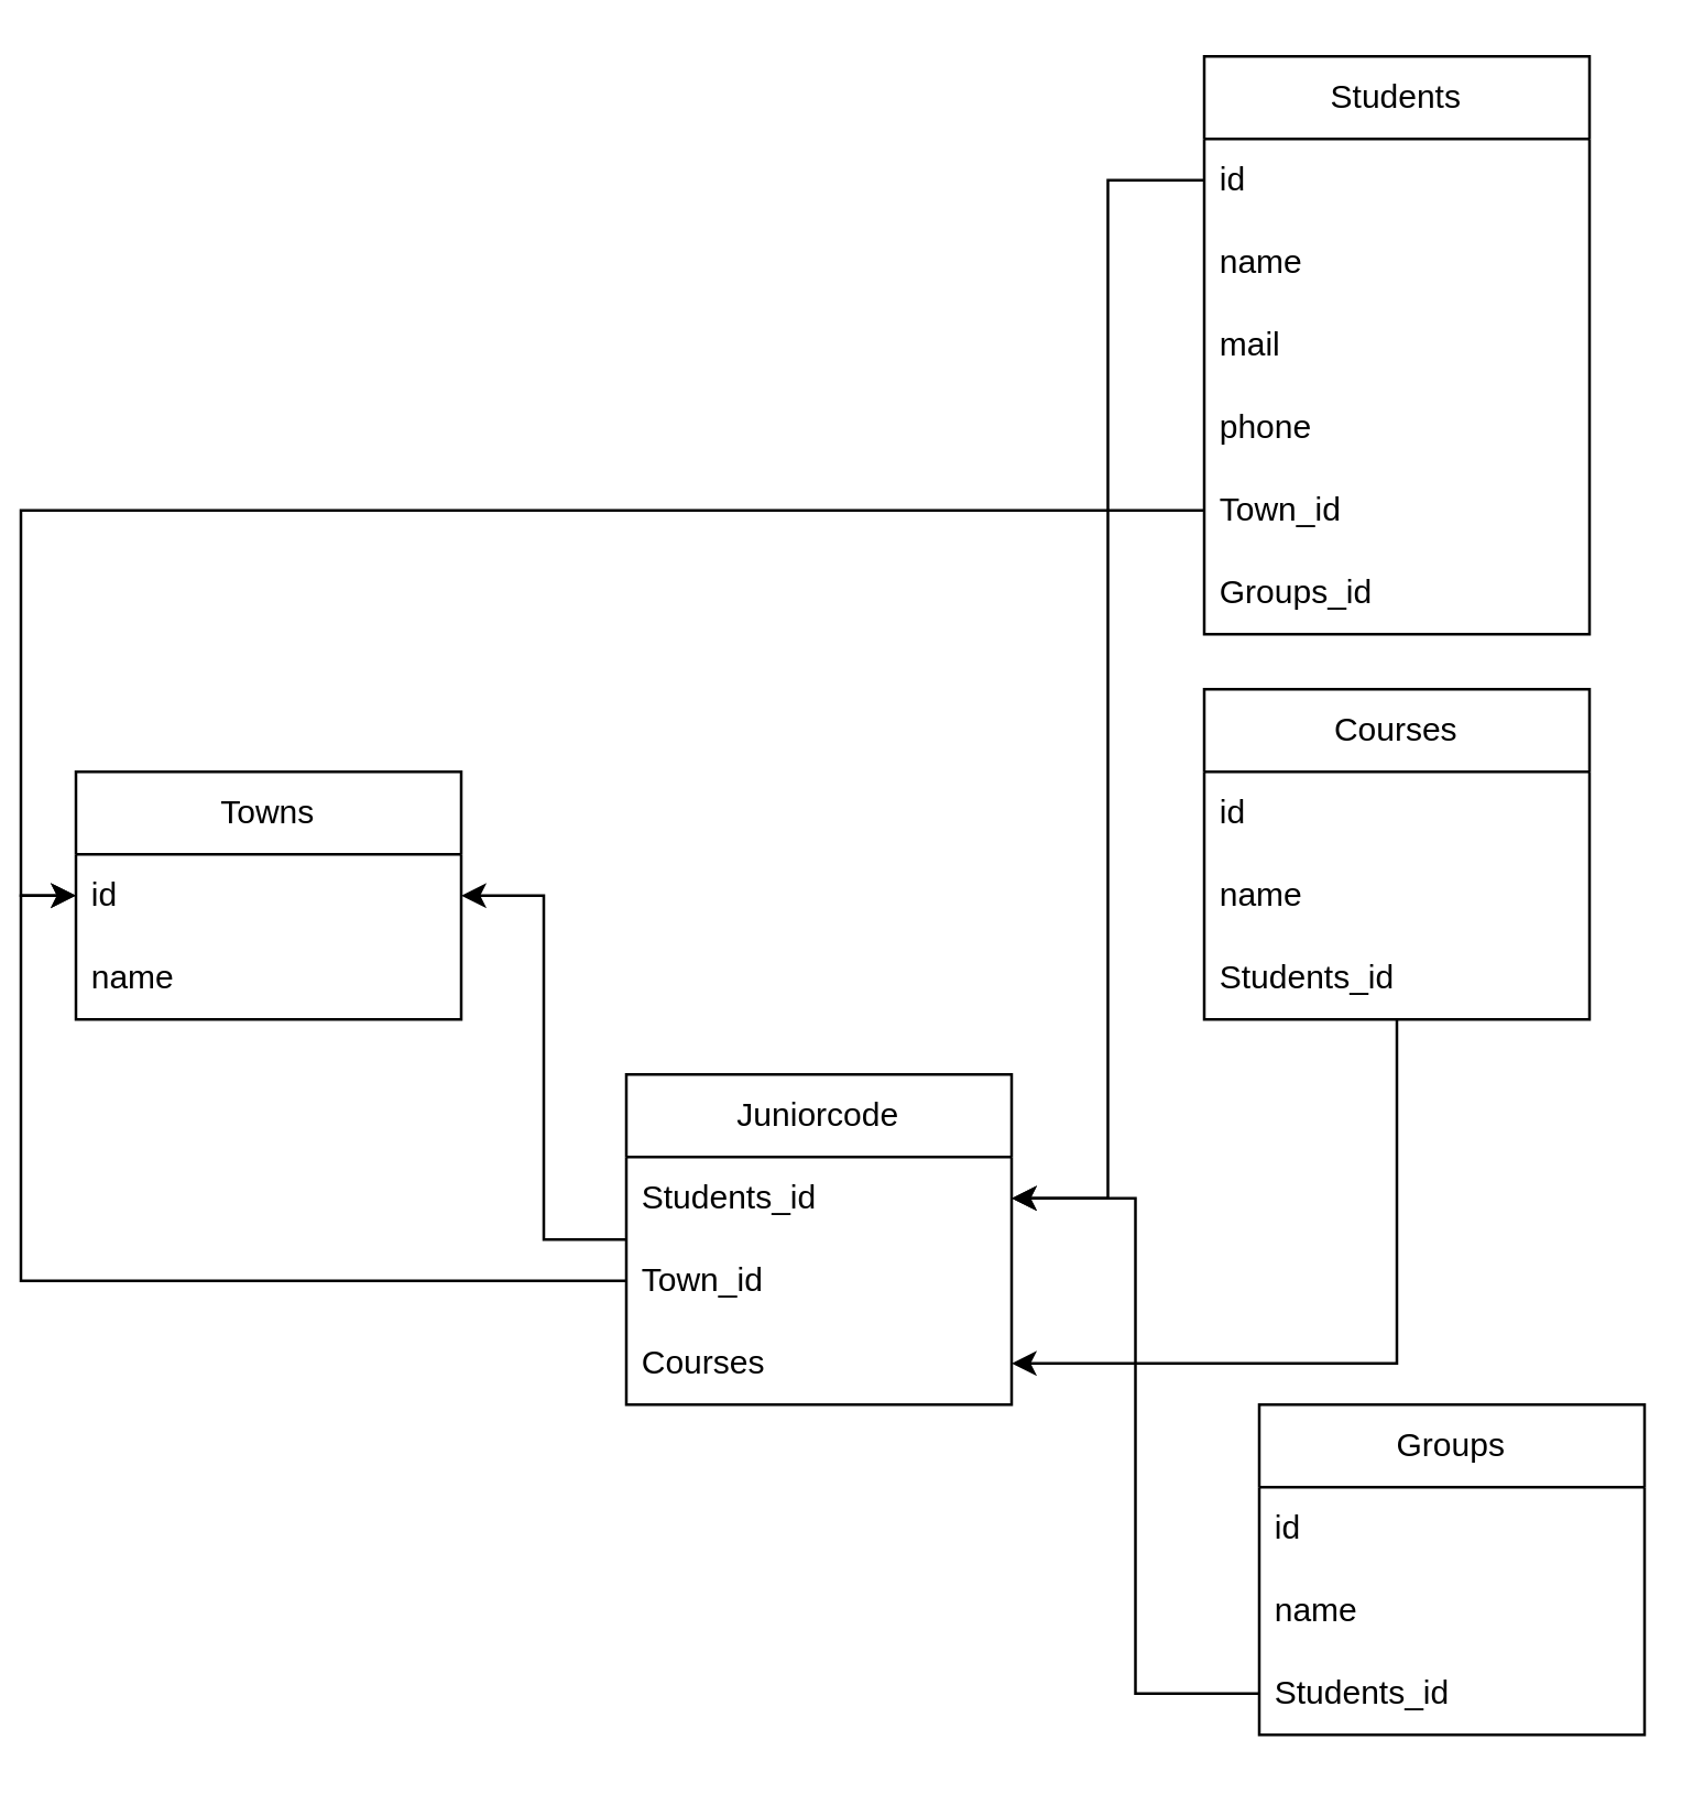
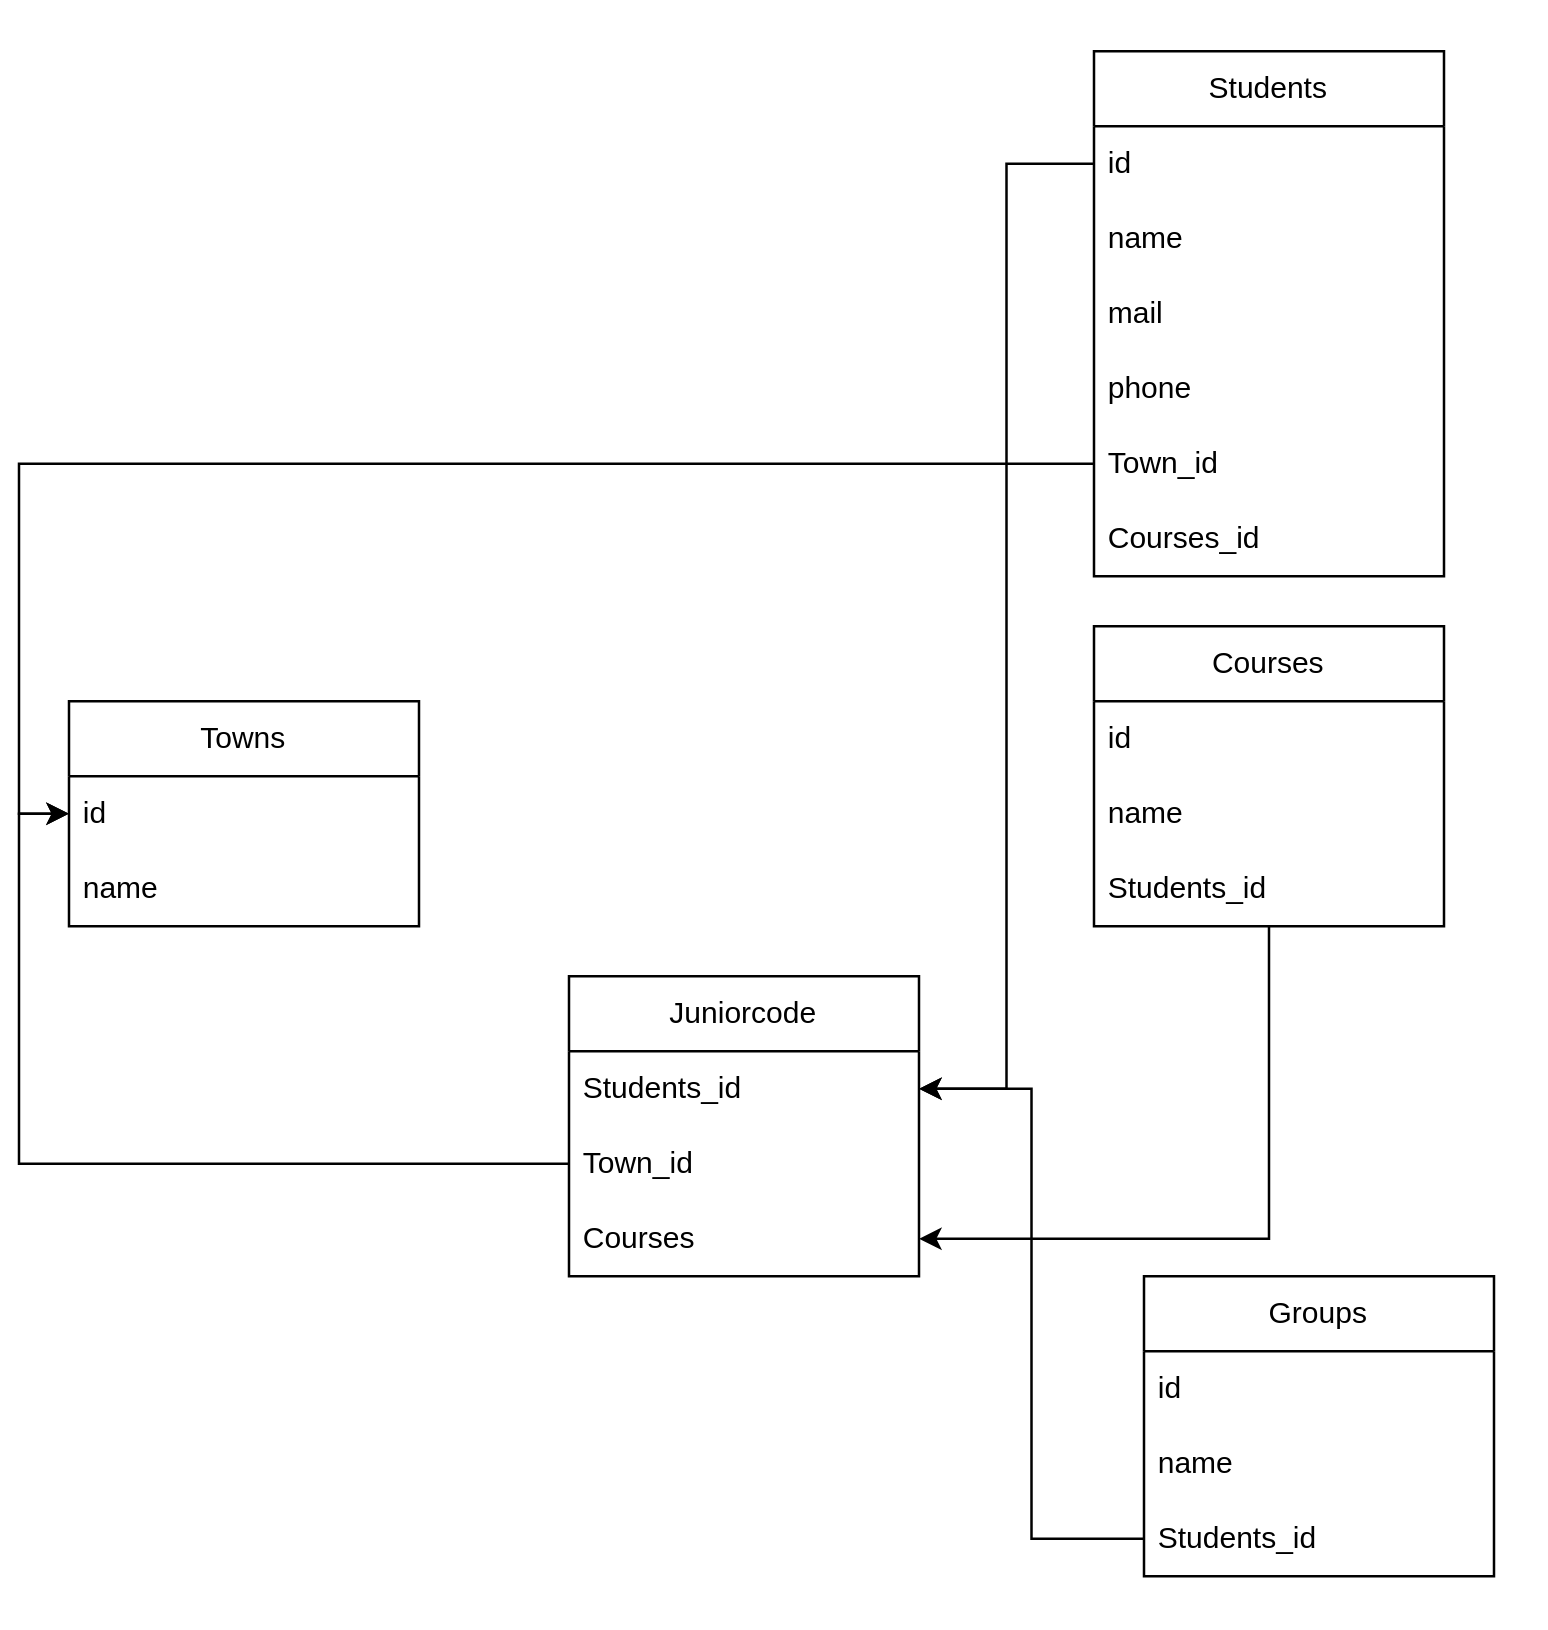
  <mxCell id="0" />
  <mxCell id="1" parent="0" />
- <mxCell id="2" style="edgeStyle=orthogonalEdgeStyle;rounded=0;orthogonalLoop=1;jettySize=auto;html=1;entryX=1;entryY=0.5;entryDx=0;entryDy=0;" edge="1" parent="1" source="3" target="14"><mxGeometry relative="1" as="geometry" /></mxCell>
  <mxCell id="3" value="Juniorcode" style="swimlane;fontStyle=0;childLayout=stackLayout;horizontal=1;startSize=30;horizontalStack=0;resizeParent=1;resizeParentMax=0;resizeLast=0;collapsible=1;marginBottom=0;whiteSpace=wrap;html=1;" vertex="1" parent="1"><mxGeometry x="220" y="390" width="140" height="120" as="geometry" /></mxCell>
  <mxCell id="4" value="Students_id" style="text;strokeColor=none;fillColor=none;align=left;verticalAlign=middle;spacingLeft=4;spacingRight=4;overflow=hidden;points=[[0,0.5],[1,0.5]];portConstraint=eastwest;rotatable=0;whiteSpace=wrap;html=1;" vertex="1" parent="3"><mxGeometry y="30" width="140" height="30" as="geometry" /></mxCell>
  <mxCell id="5" value="Town_id" style="text;strokeColor=none;fillColor=none;align=left;verticalAlign=middle;spacingLeft=4;spacingRight=4;overflow=hidden;points=[[0,0.5],[1,0.5]];portConstraint=eastwest;rotatable=0;whiteSpace=wrap;html=1;" vertex="1" parent="3"><mxGeometry y="60" width="140" height="30" as="geometry" /></mxCell>
  <mxCell id="6" value="Courses" style="text;strokeColor=none;fillColor=none;align=left;verticalAlign=middle;spacingLeft=4;spacingRight=4;overflow=hidden;points=[[0,0.5],[1,0.5]];portConstraint=eastwest;rotatable=0;whiteSpace=wrap;html=1;" vertex="1" parent="3"><mxGeometry y="90" width="140" height="30" as="geometry" /></mxCell>
  <mxCell id="7" value="Students" style="swimlane;fontStyle=0;childLayout=stackLayout;horizontal=1;startSize=30;horizontalStack=0;resizeParent=1;resizeParentMax=0;resizeLast=0;collapsible=1;marginBottom=0;whiteSpace=wrap;html=1;" vertex="1" parent="1"><mxGeometry x="430" y="20" width="140" height="210" as="geometry" /></mxCell>
  <mxCell id="8" value="id" style="text;strokeColor=none;fillColor=none;align=left;verticalAlign=middle;spacingLeft=4;spacingRight=4;overflow=hidden;points=[[0,0.5],[1,0.5]];portConstraint=eastwest;rotatable=0;whiteSpace=wrap;html=1;" vertex="1" parent="7"><mxGeometry y="30" width="140" height="30" as="geometry" /></mxCell>
  <mxCell id="9" value="name" style="text;strokeColor=none;fillColor=none;align=left;verticalAlign=middle;spacingLeft=4;spacingRight=4;overflow=hidden;points=[[0,0.5],[1,0.5]];portConstraint=eastwest;rotatable=0;whiteSpace=wrap;html=1;" vertex="1" parent="7"><mxGeometry y="60" width="140" height="30" as="geometry" /></mxCell>
  <mxCell id="10" value="mail" style="text;strokeColor=none;fillColor=none;align=left;verticalAlign=middle;spacingLeft=4;spacingRight=4;overflow=hidden;points=[[0,0.5],[1,0.5]];portConstraint=eastwest;rotatable=0;whiteSpace=wrap;html=1;" vertex="1" parent="7"><mxGeometry y="90" width="140" height="30" as="geometry" /></mxCell>
  <mxCell id="11" value="phone" style="text;strokeColor=none;fillColor=none;align=left;verticalAlign=middle;spacingLeft=4;spacingRight=4;overflow=hidden;points=[[0,0.5],[1,0.5]];portConstraint=eastwest;rotatable=0;whiteSpace=wrap;html=1;" vertex="1" parent="7"><mxGeometry y="120" width="140" height="30" as="geometry" /></mxCell>
  <mxCell id="12" value="Town_id" style="text;strokeColor=none;fillColor=none;align=left;verticalAlign=middle;spacingLeft=4;spacingRight=4;overflow=hidden;points=[[0,0.5],[1,0.5]];portConstraint=eastwest;rotatable=0;whiteSpace=wrap;html=1;" vertex="1" parent="7"><mxGeometry y="150" width="140" height="30" as="geometry" /></mxCell>
- <mxCell id="13" value="Groups_id" style="text;strokeColor=none;fillColor=none;align=left;verticalAlign=middle;spacingLeft=4;spacingRight=4;overflow=hidden;points=[[0,0.5],[1,0.5]];portConstraint=eastwest;rotatable=0;whiteSpace=wrap;html=1;" vertex="1" parent="7"><mxGeometry y="180" width="140" height="30" as="geometry" /></mxCell>
+ <mxCell id="13" value="Courses_id" style="text;strokeColor=none;fillColor=none;align=left;verticalAlign=middle;spacingLeft=4;spacingRight=4;overflow=hidden;points=[[0,0.5],[1,0.5]];portConstraint=eastwest;rotatable=0;whiteSpace=wrap;html=1;" vertex="1" parent="7"><mxGeometry y="180" width="140" height="30" as="geometry" /></mxCell>
  <mxCell id="14" value="Towns" style="swimlane;fontStyle=0;childLayout=stackLayout;horizontal=1;startSize=30;horizontalStack=0;resizeParent=1;resizeParentMax=0;resizeLast=0;collapsible=1;marginBottom=0;whiteSpace=wrap;html=1;" vertex="1" parent="1"><mxGeometry x="20" y="280" width="140" height="90" as="geometry" /></mxCell>
  <mxCell id="15" value="id" style="text;strokeColor=none;fillColor=none;align=left;verticalAlign=middle;spacingLeft=4;spacingRight=4;overflow=hidden;points=[[0,0.5],[1,0.5]];portConstraint=eastwest;rotatable=0;whiteSpace=wrap;html=1;" vertex="1" parent="14"><mxGeometry y="30" width="140" height="30" as="geometry" /></mxCell>
  <mxCell id="16" value="name" style="text;strokeColor=none;fillColor=none;align=left;verticalAlign=middle;spacingLeft=4;spacingRight=4;overflow=hidden;points=[[0,0.5],[1,0.5]];portConstraint=eastwest;rotatable=0;whiteSpace=wrap;html=1;" vertex="1" parent="14"><mxGeometry y="60" width="140" height="30" as="geometry" /></mxCell>
  <mxCell id="17" style="edgeStyle=orthogonalEdgeStyle;rounded=0;orthogonalLoop=1;jettySize=auto;html=1;entryX=1;entryY=0.5;entryDx=0;entryDy=0;" edge="1" parent="1" source="18" target="6"><mxGeometry relative="1" as="geometry" /></mxCell>
  <mxCell id="18" value="Courses" style="swimlane;fontStyle=0;childLayout=stackLayout;horizontal=1;startSize=30;horizontalStack=0;resizeParent=1;resizeParentMax=0;resizeLast=0;collapsible=1;marginBottom=0;whiteSpace=wrap;html=1;" vertex="1" parent="1"><mxGeometry x="430" y="250" width="140" height="120" as="geometry" /></mxCell>
  <mxCell id="19" value="id" style="text;strokeColor=none;fillColor=none;align=left;verticalAlign=middle;spacingLeft=4;spacingRight=4;overflow=hidden;points=[[0,0.5],[1,0.5]];portConstraint=eastwest;rotatable=0;whiteSpace=wrap;html=1;" vertex="1" parent="18"><mxGeometry y="30" width="140" height="30" as="geometry" /></mxCell>
  <mxCell id="20" value="name" style="text;strokeColor=none;fillColor=none;align=left;verticalAlign=middle;spacingLeft=4;spacingRight=4;overflow=hidden;points=[[0,0.5],[1,0.5]];portConstraint=eastwest;rotatable=0;whiteSpace=wrap;html=1;" vertex="1" parent="18"><mxGeometry y="60" width="140" height="30" as="geometry" /></mxCell>
  <mxCell id="21" value="Students_id" style="text;strokeColor=none;fillColor=none;align=left;verticalAlign=middle;spacingLeft=4;spacingRight=4;overflow=hidden;points=[[0,0.5],[1,0.5]];portConstraint=eastwest;rotatable=0;whiteSpace=wrap;html=1;" vertex="1" parent="18"><mxGeometry y="90" width="140" height="30" as="geometry" /></mxCell>
  <mxCell id="22" style="edgeStyle=orthogonalEdgeStyle;rounded=0;orthogonalLoop=1;jettySize=auto;html=1;entryX=0;entryY=0.5;entryDx=0;entryDy=0;" edge="1" parent="1" source="12" target="15"><mxGeometry relative="1" as="geometry" /></mxCell>
  <mxCell id="23" style="edgeStyle=orthogonalEdgeStyle;rounded=0;orthogonalLoop=1;jettySize=auto;html=1;entryX=1;entryY=0.5;entryDx=0;entryDy=0;" edge="1" parent="1" source="8" target="4"><mxGeometry relative="1" as="geometry" /></mxCell>
  <mxCell id="24" value="Groups" style="swimlane;fontStyle=0;childLayout=stackLayout;horizontal=1;startSize=30;horizontalStack=0;resizeParent=1;resizeParentMax=0;resizeLast=0;collapsible=1;marginBottom=0;whiteSpace=wrap;html=1;" vertex="1" parent="1"><mxGeometry x="450" y="510" width="140" height="120" as="geometry" /></mxCell>
  <mxCell id="25" value="id" style="text;strokeColor=none;fillColor=none;align=left;verticalAlign=middle;spacingLeft=4;spacingRight=4;overflow=hidden;points=[[0,0.5],[1,0.5]];portConstraint=eastwest;rotatable=0;whiteSpace=wrap;html=1;" vertex="1" parent="24"><mxGeometry y="30" width="140" height="30" as="geometry" /></mxCell>
  <mxCell id="26" value="name" style="text;strokeColor=none;fillColor=none;align=left;verticalAlign=middle;spacingLeft=4;spacingRight=4;overflow=hidden;points=[[0,0.5],[1,0.5]];portConstraint=eastwest;rotatable=0;whiteSpace=wrap;html=1;" vertex="1" parent="24"><mxGeometry y="60" width="140" height="30" as="geometry" /></mxCell>
  <mxCell id="27" value="Students_id" style="text;strokeColor=none;fillColor=none;align=left;verticalAlign=middle;spacingLeft=4;spacingRight=4;overflow=hidden;points=[[0,0.5],[1,0.5]];portConstraint=eastwest;rotatable=0;whiteSpace=wrap;html=1;" vertex="1" parent="24"><mxGeometry y="90" width="140" height="30" as="geometry" /></mxCell>
  <mxCell id="28" style="edgeStyle=orthogonalEdgeStyle;rounded=0;orthogonalLoop=1;jettySize=auto;html=1;entryX=0;entryY=0.5;entryDx=0;entryDy=0;" edge="1" parent="1" source="5" target="15"><mxGeometry relative="1" as="geometry" /></mxCell>
  <mxCell id="29" style="edgeStyle=orthogonalEdgeStyle;rounded=0;orthogonalLoop=1;jettySize=auto;html=1;entryX=1;entryY=0.5;entryDx=0;entryDy=0;" edge="1" parent="1" source="27" target="4"><mxGeometry relative="1" as="geometry" /></mxCell>
